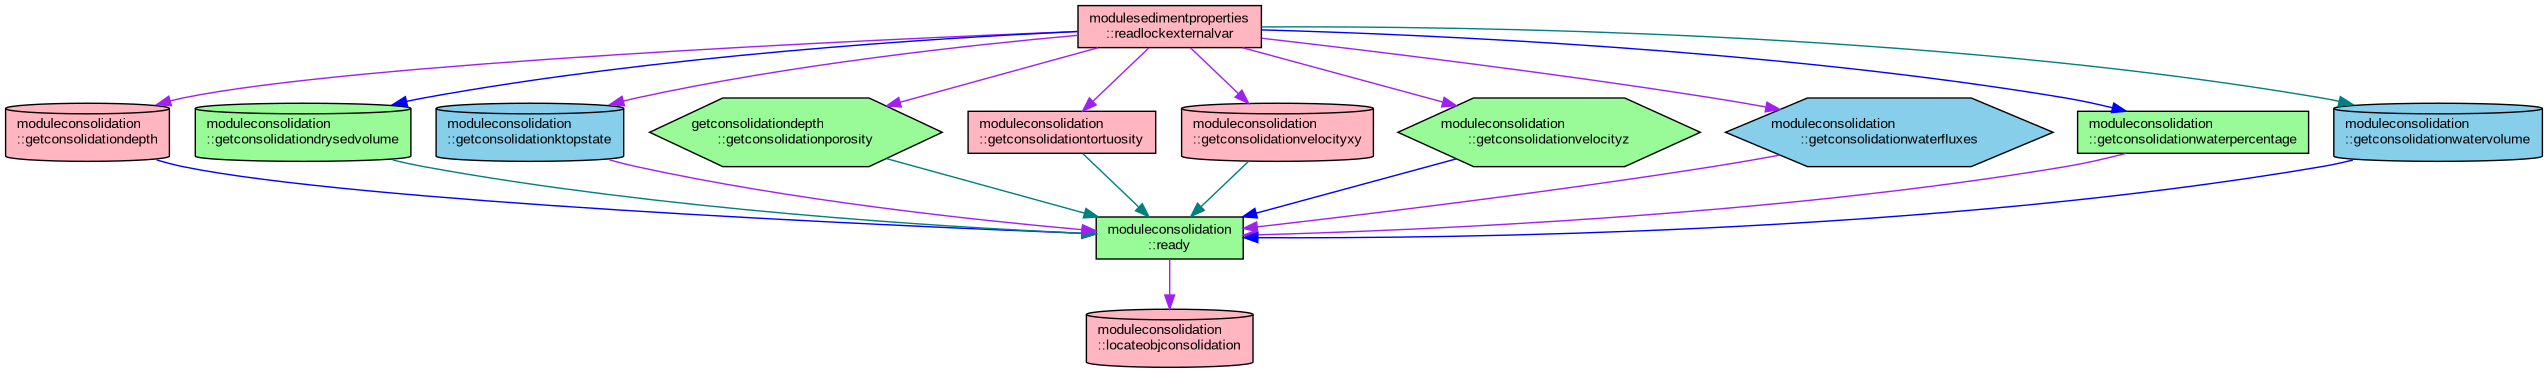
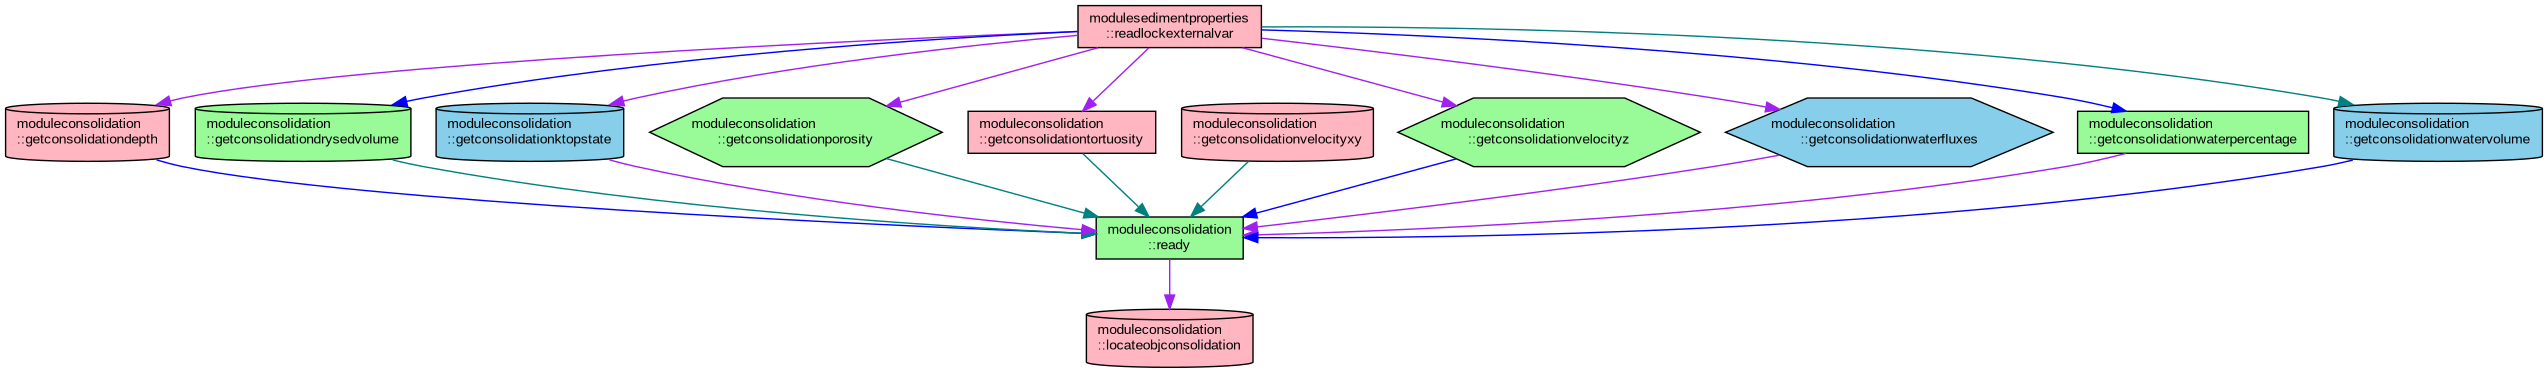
  digraph {
    fontname="Liberation Sans"
    rankdir=TB
    node [color=black fillcolor=lightpink fontname="Liberation Sans" fontsize=10 shape=cylinder style=filled]
    edge [color=purple fontname="Liberation Sans" fontsize=10 labelfontname=Helvetica labelfontsize=10 style=solid]
    n1 [fontcolor=black height=0.2 label="modulesedimentproperties\l::readlockexternalvar" shape=box width=0.4]
    n2 [height=0.2 label="moduleconsolidation\l::getconsolidationdepth" width=0.4]
    n3 [fillcolor=palegreen height=0.2 label="moduleconsolidation\l::getconsolidationdrysedvolume" width=0.4]
    n4 [fillcolor=skyblue height=0.2 label="moduleconsolidation\l::getconsolidationktopstate" width=0.4]
-   n5 [fillcolor=palegreen height=0.2 label="getconsolidationdepth\l::getconsolidationporosity" shape=hexagon width=0.4]
+   n5 [fillcolor=palegreen height=0.2 label="moduleconsolidation\l::getconsolidationporosity" shape=hexagon width=0.4]
    n6 [height=0.2 label="moduleconsolidation\l::getconsolidationtortuosity" shape=box width=0.4]
    n7 [height=0.2 label="moduleconsolidation\l::getconsolidationvelocityxy" width=0.4]
    n8 [fillcolor=palegreen height=0.2 label="moduleconsolidation\l::getconsolidationvelocityz" shape=hexagon width=0.4]
    n9 [fillcolor=skyblue height=0.2 label="moduleconsolidation\l::getconsolidationwaterfluxes" shape=hexagon width=0.4]
    n10 [fillcolor=palegreen height=0.2 label="moduleconsolidation\l::getconsolidationwaterpercentage" shape=box width=0.4]
    n11 [fillcolor=skyblue height=0.2 label="moduleconsolidation\l::getconsolidationwatervolume" width=0.4]
    n12 [fillcolor=palegreen height=0.2 label="moduleconsolidation\l::ready" shape=box width=0.4]
    n13 [height=0.2 label="moduleconsolidation\l::locateobjconsolidation" width=0.4]
    n1 -> n2
    n1 -> n3 [color=blue]
    n1 -> n4
    n1 -> n5
    n1 -> n6
-   n1 -> n7
    n1 -> n8
    n1 -> n9
    n1 -> n10 [color=blue]
    n1 -> n11 [color=teal]
    n2 -> n12 [color=blue]
    n3 -> n12 [color=teal]
    n4 -> n12
    n5 -> n12 [color=teal]
    n6 -> n12 [color=teal]
    n7 -> n12 [color=teal]
    n8 -> n12 [color=blue]
    n9 -> n12
    n10 -> n12
    n11 -> n12 [color=blue]
    n12 -> n13
  }
